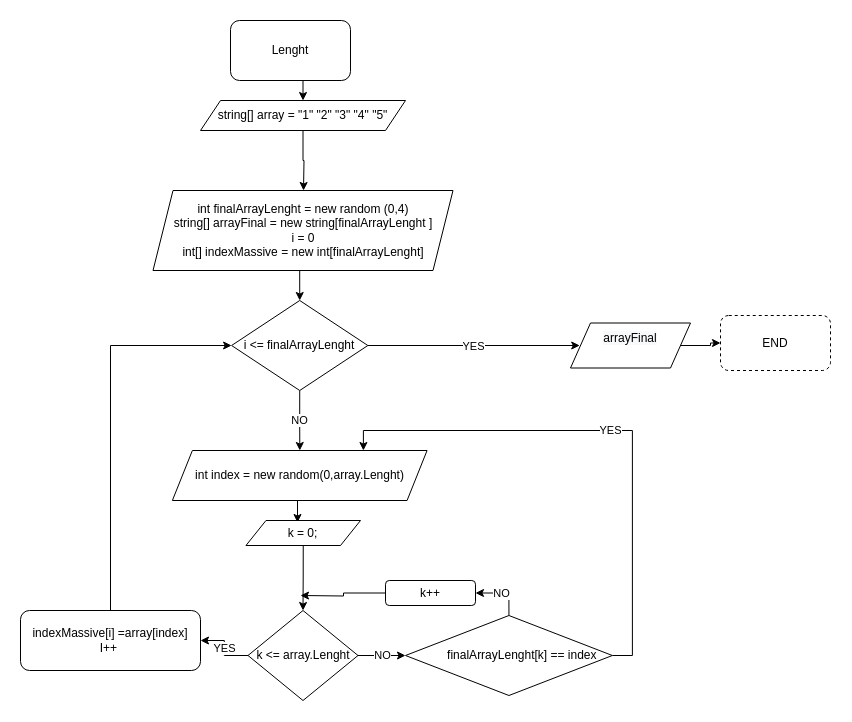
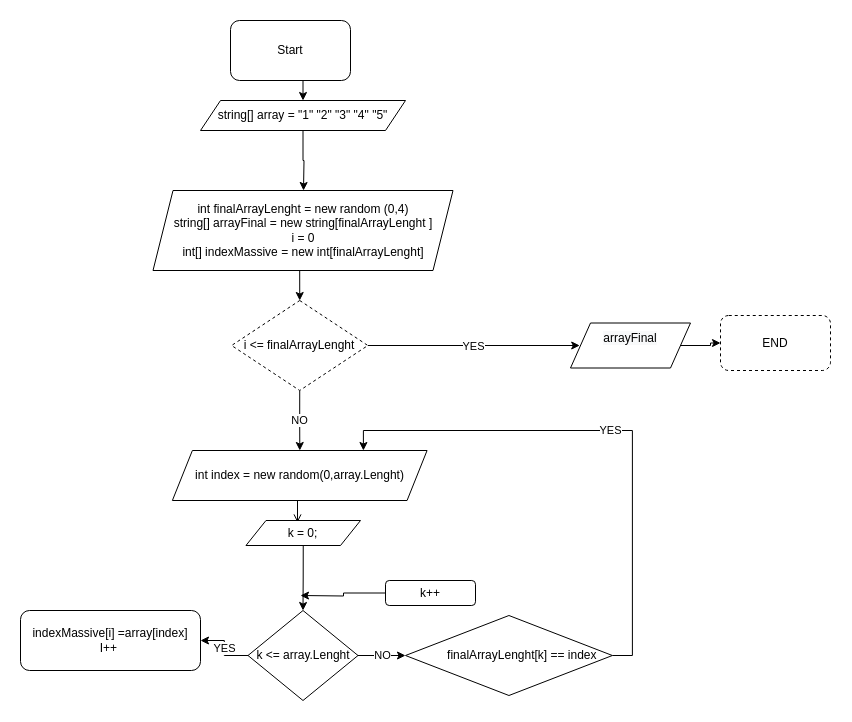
  <mxCell id="0" />
  <mxCell id="1" parent="0" />
  <mxCell id="2" style="edgeStyle=orthogonalEdgeStyle;rounded=0;orthogonalLoop=1;jettySize=auto;html=1;exitX=0.5;exitY=1;exitDx=0;exitDy=0;entryX=0.5;entryY=0;entryDx=0;entryDy=0;" edge="1" parent="1" source="3" target="5"><mxGeometry relative="1" as="geometry" /></mxCell>
- <mxCell id="3" value="Lenght" style="rounded=1;whiteSpace=wrap;html=1;" vertex="1" parent="1"><mxGeometry x="230" y="20" width="120" height="60" as="geometry" /></mxCell>
+ <mxCell id="3" value="Start" style="rounded=1;whiteSpace=wrap;html=1;" vertex="1" parent="1"><mxGeometry x="230" y="20" width="120" height="60" as="geometry" /></mxCell>
  <mxCell id="4" style="edgeStyle=orthogonalEdgeStyle;rounded=0;orthogonalLoop=1;jettySize=auto;html=1;exitX=0.5;exitY=1;exitDx=0;exitDy=0;" edge="1" parent="1" source="5"><mxGeometry relative="1" as="geometry"><mxPoint x="303" y="190" as="targetPoint" /></mxGeometry></mxCell>
  <mxCell id="5" value="string[] array = &quot;1&quot; &quot;2&quot; &quot;3&quot; &quot;4&quot; &quot;5&quot;" style="shape=parallelogram;perimeter=parallelogramPerimeter;whiteSpace=wrap;html=1;fixedSize=1;" vertex="1" parent="1"><mxGeometry x="200" y="100" width="205" height="30" as="geometry" /></mxCell>
  <mxCell id="6" style="edgeStyle=orthogonalEdgeStyle;rounded=0;orthogonalLoop=1;jettySize=auto;html=1;exitX=0.5;exitY=1;exitDx=0;exitDy=0;entryX=0.5;entryY=0;entryDx=0;entryDy=0;" edge="1" parent="1" source="7" target="10"><mxGeometry relative="1" as="geometry" /></mxCell>
  <mxCell id="7" value="int finalArrayLenght = new random (0,4)&lt;br&gt;string[] arrayFinal = new string[finalArrayLenght&amp;nbsp;]&lt;br&gt;i = 0&lt;br&gt;int[] indexMassive = new int[finalArrayLenght]" style="shape=parallelogram;perimeter=parallelogramPerimeter;whiteSpace=wrap;html=1;fixedSize=1;" vertex="1" parent="1"><mxGeometry x="152.5" y="190" width="300" height="80" as="geometry" /></mxCell>
  <mxCell id="8" value="YES" style="edgeStyle=orthogonalEdgeStyle;rounded=0;orthogonalLoop=1;jettySize=auto;html=1;exitX=1;exitY=0.5;exitDx=0;exitDy=0;" edge="1" parent="1" source="10"><mxGeometry relative="1" as="geometry"><mxPoint x="579.22" y="345" as="targetPoint" /></mxGeometry></mxCell>
  <mxCell id="9" value="NO" style="edgeStyle=orthogonalEdgeStyle;rounded=0;orthogonalLoop=1;jettySize=auto;html=1;exitX=0.5;exitY=1;exitDx=0;exitDy=0;" edge="1" parent="1" source="10" target="12"><mxGeometry relative="1" as="geometry" /></mxCell>
- <mxCell id="10" value="i &amp;lt;= finalArrayLenght" style="rhombus;whiteSpace=wrap;html=1;" vertex="1" parent="1"><mxGeometry x="231.1" y="300" width="136.25" height="90" as="geometry" /></mxCell>
- <mxCell id="11" style="edgeStyle=orthogonalEdgeStyle;rounded=0;orthogonalLoop=1;jettySize=auto;html=1;exitX=0.5;exitY=1;exitDx=0;exitDy=0;entryX=0.45;entryY=0.08;entryDx=0;entryDy=0;entryPerimeter=0;" edge="1" parent="1" source="12" target="17"><mxGeometry relative="1" as="geometry" /></mxCell>
+ <mxCell id="10" value="i &amp;lt;= finalArrayLenght" style="rhombus;whiteSpace=wrap;html=1;dashed=1;" vertex="1" parent="1"><mxGeometry x="231.1" y="300" width="136.25" height="90" as="geometry" /></mxCell>
+ <mxCell id="11" style="edgeStyle=orthogonalEdgeStyle;rounded=0;orthogonalLoop=1;jettySize=auto;html=1;exitX=0.5;exitY=1;exitDx=0;exitDy=0;entryX=0.45;entryY=0.08;entryDx=0;entryDy=0;entryPerimeter=0;endArrow=open;" edge="1" parent="1" source="12" target="17"><mxGeometry relative="1" as="geometry" /></mxCell>
  <mxCell id="12" value="int index = new random(0,array.Lenght)&lt;br&gt;" style="shape=parallelogram;perimeter=parallelogramPerimeter;whiteSpace=wrap;html=1;fixedSize=1;" vertex="1" parent="1"><mxGeometry x="171.88" y="450" width="254.69" height="50" as="geometry" /></mxCell>
  <mxCell id="13" value="NO" style="edgeStyle=orthogonalEdgeStyle;rounded=0;orthogonalLoop=1;jettySize=auto;html=1;exitX=1;exitY=0.5;exitDx=0;exitDy=0;entryX=0;entryY=0.5;entryDx=0;entryDy=0;" edge="1" parent="1" source="15" target="21"><mxGeometry relative="1" as="geometry" /></mxCell>
  <mxCell id="14" value="YES" style="edgeStyle=orthogonalEdgeStyle;rounded=0;orthogonalLoop=1;jettySize=auto;html=1;exitX=0;exitY=0.5;exitDx=0;exitDy=0;" edge="1" parent="1" source="15" target="25"><mxGeometry relative="1" as="geometry" /></mxCell>
  <mxCell id="15" value="k &amp;lt;= array.Lenght" style="rhombus;whiteSpace=wrap;html=1;" vertex="1" parent="1"><mxGeometry x="247.5" y="610" width="110" height="90" as="geometry" /></mxCell>
  <mxCell id="16" style="edgeStyle=orthogonalEdgeStyle;rounded=0;orthogonalLoop=1;jettySize=auto;html=1;exitX=0.5;exitY=1;exitDx=0;exitDy=0;" edge="1" parent="1" source="17" target="15"><mxGeometry relative="1" as="geometry" /></mxCell>
  <mxCell id="17" value="k = 0;" style="shape=parallelogram;perimeter=parallelogramPerimeter;whiteSpace=wrap;html=1;fixedSize=1;" vertex="1" parent="1"><mxGeometry x="245.47" y="520" width="114.53" height="25" as="geometry" /></mxCell>
  <mxCell id="18" value="YES" style="edgeStyle=orthogonalEdgeStyle;rounded=0;orthogonalLoop=1;jettySize=auto;html=1;exitX=1;exitY=0.5;exitDx=0;exitDy=0;entryX=0.75;entryY=0;entryDx=0;entryDy=0;" edge="1" parent="1" source="21" target="12"><mxGeometry relative="1" as="geometry" /></mxCell>
- <mxCell id="19" value="no" style="edgeStyle=orthogonalEdgeStyle;rounded=0;orthogonalLoop=1;jettySize=auto;html=1;exitX=0.5;exitY=0;exitDx=0;exitDy=0;entryX=1;entryY=0.5;entryDx=0;entryDy=0;" edge="1" parent="1" source="21" target="23"><mxGeometry relative="1" as="geometry"><mxPoint x="520" y="590" as="targetPoint" /></mxGeometry></mxCell>
- <mxCell id="20" value="NO" style="edgeLabel;html=1;align=center;verticalAlign=middle;resizable=0;points=[];" vertex="1" connectable="0" parent="19"><mxGeometry x="-0.173" y="-3" relative="1" as="geometry"><mxPoint x="-7" y="3" as="offset" /></mxGeometry></mxCell>
  <mxCell id="21" value="&lt;span style=&quot;white-space: pre;&quot;&gt;&#09;&lt;/span&gt;finalArrayLenght[k] == index" style="rhombus;whiteSpace=wrap;html=1;" vertex="1" parent="1"><mxGeometry x="405" y="615" width="206.87" height="80" as="geometry" /></mxCell>
  <mxCell id="22" style="edgeStyle=orthogonalEdgeStyle;rounded=0;orthogonalLoop=1;jettySize=auto;html=1;exitX=0;exitY=0.5;exitDx=0;exitDy=0;" edge="1" parent="1" source="23"><mxGeometry relative="1" as="geometry"><mxPoint x="300" y="595" as="targetPoint" /></mxGeometry></mxCell>
  <mxCell id="23" value="k++" style="rounded=1;whiteSpace=wrap;html=1;" vertex="1" parent="1"><mxGeometry x="385" y="580" width="90" height="25" as="geometry" /></mxCell>
- <mxCell id="24" style="edgeStyle=orthogonalEdgeStyle;rounded=0;orthogonalLoop=1;jettySize=auto;html=1;exitX=0.5;exitY=0;exitDx=0;exitDy=0;entryX=0;entryY=0.5;entryDx=0;entryDy=0;" edge="1" parent="1" source="25" target="10"><mxGeometry relative="1" as="geometry" /></mxCell>
  <mxCell id="25" value="&lt;span style=&quot;&quot;&gt;indexMassive[i] =&lt;/span&gt;array[&lt;span style=&quot;&quot;&gt;index]&lt;br&gt;I++&amp;nbsp;&lt;/span&gt;" style="rounded=1;whiteSpace=wrap;html=1;" vertex="1" parent="1"><mxGeometry x="20" y="610" width="180" height="60" as="geometry" /></mxCell>
  <mxCell id="26" value="END" style="rounded=1;whiteSpace=wrap;html=1;dashed=1;" vertex="1" parent="1"><mxGeometry x="720" y="315" width="110" height="55" as="geometry" /></mxCell>
  <mxCell id="27" style="edgeStyle=orthogonalEdgeStyle;rounded=0;orthogonalLoop=1;jettySize=auto;html=1;exitX=1;exitY=0.5;exitDx=0;exitDy=0;entryX=0;entryY=0.5;entryDx=0;entryDy=0;" edge="1" parent="1" source="28" target="26"><mxGeometry relative="1" as="geometry" /></mxCell>
  <mxCell id="28" value="&#10;&lt;span style=&quot;color: rgb(0, 0, 0); font-family: Helvetica; font-size: 12px; font-style: normal; font-variant-ligatures: normal; font-variant-caps: normal; font-weight: 400; letter-spacing: normal; orphans: 2; text-align: center; text-indent: 0px; text-transform: none; widows: 2; word-spacing: 0px; -webkit-text-stroke-width: 0px; background-color: rgb(248, 249, 250); text-decoration-thickness: initial; text-decoration-style: initial; text-decoration-color: initial; float: none; display: inline !important;&quot;&gt;arrayFinal&lt;/span&gt;&#10;&#10;" style="shape=parallelogram;perimeter=parallelogramPerimeter;whiteSpace=wrap;html=1;fixedSize=1;" vertex="1" parent="1"><mxGeometry x="570" y="322.5" width="120" height="45" as="geometry" /></mxCell>
